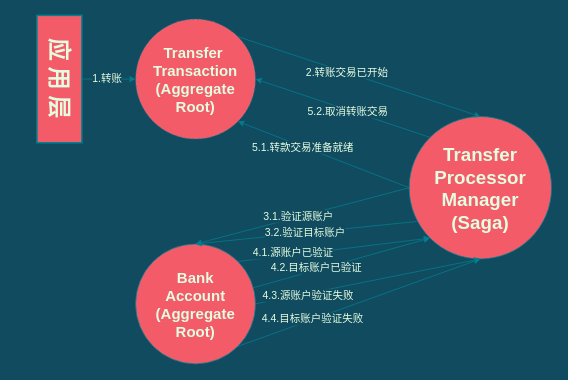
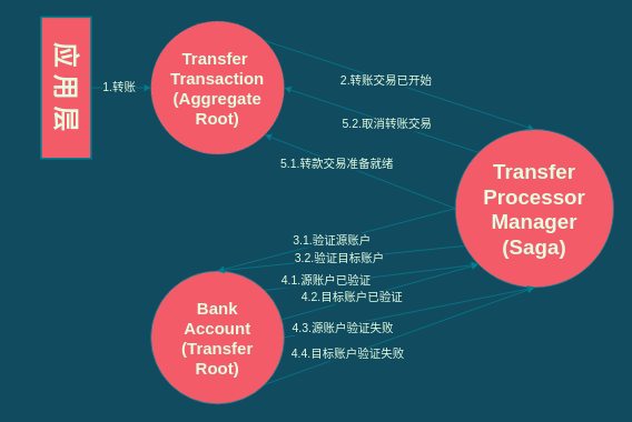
  <mxCell id="0" />
  <mxCell id="1" parent="0" />
- <mxCell id="2" value="Bank&lt;br style=&quot;font-size: 20px&quot;&gt;Account&lt;br style=&quot;font-size: 20px&quot;&gt;(Aggregate&lt;br&gt;Root)" style="ellipse;whiteSpace=wrap;html=1;aspect=fixed;fillColor=#F45B69;strokeColor=#028090;fontColor=#E4FDE1;fontSize=20;fontStyle=1;" vertex="1" parent="1"><mxGeometry x="180" y="325" width="160" height="160" as="geometry" /></mxCell>
+ <mxCell id="2" value="Bank&lt;br style=&quot;font-size: 20px&quot;&gt;Account&lt;br style=&quot;font-size: 20px&quot;&gt;(Transfer&lt;br&gt;Root)" style="ellipse;whiteSpace=wrap;html=1;aspect=fixed;fillColor=#F45B69;strokeColor=#028090;fontColor=#E4FDE1;fontSize=20;fontStyle=1;" vertex="1" parent="1"><mxGeometry x="180" y="325" width="160" height="160" as="geometry" /></mxCell>
  <mxCell id="3" value="Transfer&amp;nbsp;&lt;br style=&quot;font-size: 20px&quot;&gt;Transaction&lt;br style=&quot;font-size: 20px&quot;&gt;(Aggregate&lt;br&gt;Root)" style="ellipse;whiteSpace=wrap;html=1;aspect=fixed;fillColor=#F45B69;strokeColor=#028090;fontColor=#E4FDE1;fontSize=20;fontStyle=1;dashed=1;" vertex="1" parent="1"><mxGeometry x="180" y="25" width="160" height="160" as="geometry" /></mxCell>
  <mxCell id="4" value="" style="whiteSpace=wrap;html=1;direction=south;fontColor=#E4FDE1;fillColor=#F45B69;labelBorderColor=#FFC000;strokeWidth=2;strokeColor=#028090;" vertex="1" parent="1"><mxGeometry x="48.37" y="20" width="60" height="170" as="geometry" /></mxCell>
  <mxCell id="5" value="应 用 层" style="text;html=1;strokeColor=none;fillColor=none;align=center;verticalAlign=middle;whiteSpace=wrap;rotation=90;fontStyle=1;fontSize=30;fontColor=#E4FDE1;" vertex="1" parent="1"><mxGeometry x="20" y="95" width="116.75" height="20" as="geometry" /></mxCell>
  <mxCell id="6" value="Transfer&lt;br&gt;Processor&lt;br style=&quot;font-size: 25px&quot;&gt;Manager&lt;br style=&quot;font-size: 25px&quot;&gt;(Saga)" style="ellipse;whiteSpace=wrap;html=1;aspect=fixed;fillColor=#F45B69;strokeColor=#028090;fontColor=#E4FDE1;fontSize=25;fontStyle=1;" vertex="1" parent="1"><mxGeometry x="545" y="155" width="190" height="190" as="geometry" /></mxCell>
  <mxCell id="7" value="" style="endArrow=classic;html=1;fontSize=25;fontColor=#E4FDE1;entryX=0;entryY=0.5;entryDx=0;entryDy=0;exitX=0.5;exitY=0;exitDx=0;exitDy=0;strokeColor=#028090;labelBackgroundColor=#114B5F;" edge="1" parent="1" source="4" target="3"><mxGeometry width="50" height="50" relative="1" as="geometry"><mxPoint x="20" y="265" as="sourcePoint" /><mxPoint x="70" y="215" as="targetPoint" /></mxGeometry></mxCell>
  <mxCell id="8" value="1.转账" style="edgeLabel;html=1;align=center;verticalAlign=middle;resizable=0;points=[];fontSize=14;fontColor=#E4FDE1;fontStyle=0;labelBackgroundColor=#114B5F;" vertex="1" connectable="0" parent="7"><mxGeometry x="-0.082" y="1" relative="1" as="geometry"><mxPoint as="offset" /></mxGeometry></mxCell>
  <mxCell id="9" value="" style="endArrow=classic;html=1;fontSize=14;fontColor=#E4FDE1;exitX=1;exitY=0;exitDx=0;exitDy=0;strokeColor=#028090;entryX=0.5;entryY=0;entryDx=0;entryDy=0;labelBackgroundColor=#114B5F;" edge="1" parent="1" source="3" target="6"><mxGeometry width="50" height="50" relative="1" as="geometry"><mxPoint x="340" y="215" as="sourcePoint" /><mxPoint x="390" y="165" as="targetPoint" /></mxGeometry></mxCell>
  <mxCell id="10" value="&lt;span style=&quot;&quot;&gt;2.转账交易已开始&lt;/span&gt;" style="edgeLabel;html=1;align=center;verticalAlign=middle;resizable=0;points=[];fontSize=14;fontColor=#E4FDE1;labelBackgroundColor=#114B5F;" vertex="1" connectable="0" parent="9"><mxGeometry x="-0.296" y="-1" relative="1" as="geometry"><mxPoint x="31.03" y="8.95" as="offset" /></mxGeometry></mxCell>
  <mxCell id="11" value="" style="endArrow=classic;html=1;fontSize=14;fontColor=#E4FDE1;entryX=0.5;entryY=0;entryDx=0;entryDy=0;exitX=0;exitY=0.5;exitDx=0;exitDy=0;strokeColor=#028090;labelBackgroundColor=#114B5F;" edge="1" parent="1" source="6" target="2"><mxGeometry width="50" height="50" relative="1" as="geometry"><mxPoint x="550" y="445" as="sourcePoint" /><mxPoint x="600" y="395" as="targetPoint" /></mxGeometry></mxCell>
  <mxCell id="12" value="3.1.验证源账户" style="edgeLabel;html=1;align=center;verticalAlign=middle;resizable=0;points=[];fontSize=14;fontColor=#E4FDE1;labelBackgroundColor=#114B5F;" vertex="1" connectable="0" parent="11"><mxGeometry x="-0.182" y="3" relative="1" as="geometry"><mxPoint x="-32.15" y="3.41" as="offset" /></mxGeometry></mxCell>
  <mxCell id="13" value="" style="endArrow=classic;html=1;fontSize=14;fontColor=#E4FDE1;strokeColor=#028090;entryX=0;entryY=1;entryDx=0;entryDy=0;exitX=1;exitY=0;exitDx=0;exitDy=0;labelBackgroundColor=#114B5F;" edge="1" parent="1" source="2" target="6"><mxGeometry width="50" height="50" relative="1" as="geometry"><mxPoint x="331" y="367" as="sourcePoint" /><mxPoint x="565" y="285" as="targetPoint" /></mxGeometry></mxCell>
  <mxCell id="14" value="4.1.源账户已验证" style="edgeLabel;html=1;align=center;verticalAlign=middle;resizable=0;points=[];fontSize=14;fontColor=#E4FDE1;labelBackgroundColor=#114B5F;" vertex="1" connectable="0" parent="13"><mxGeometry x="-0.349" relative="1" as="geometry"><mxPoint x="-10.87" y="-1.76" as="offset" /></mxGeometry></mxCell>
  <mxCell id="15" value="" style="endArrow=classic;html=1;fontSize=14;fontColor=#E4FDE1;entryX=1;entryY=1;entryDx=0;entryDy=0;exitX=0;exitY=0.5;exitDx=0;exitDy=0;strokeColor=#028090;labelBackgroundColor=#114B5F;" edge="1" parent="1" source="6" target="3"><mxGeometry width="50" height="50" relative="1" as="geometry"><mxPoint x="180" y="295" as="sourcePoint" /><mxPoint x="230" y="245" as="targetPoint" /></mxGeometry></mxCell>
  <mxCell id="16" value="5.1.转款交易准备就绪" style="edgeLabel;html=1;align=center;verticalAlign=middle;resizable=0;points=[];fontSize=14;fontColor=#E4FDE1;labelBackgroundColor=#114B5F;" vertex="1" connectable="0" parent="15"><mxGeometry x="0.316" y="-1" relative="1" as="geometry"><mxPoint x="7.31" y="4.2" as="offset" /></mxGeometry></mxCell>
  <mxCell id="17" value="" style="endArrow=classic;html=1;fontSize=20;entryX=0.5;entryY=1;entryDx=0;entryDy=0;exitX=1;exitY=0.5;exitDx=0;exitDy=0;strokeColor=#028090;fontColor=#E4FDE1;labelBackgroundColor=#114B5F;" edge="1" parent="1" source="2" target="6"><mxGeometry width="50" height="50" relative="1" as="geometry"><mxPoint x="510" y="495" as="sourcePoint" /><mxPoint x="560" y="445" as="targetPoint" /></mxGeometry></mxCell>
  <mxCell id="18" value="4.3.源账户验证失败" style="edgeLabel;html=1;align=center;verticalAlign=middle;resizable=0;points=[];fontSize=14;fontColor=#E4FDE1;labelBackgroundColor=#114B5F;" vertex="1" connectable="0" parent="17"><mxGeometry x="-0.114" y="1" relative="1" as="geometry"><mxPoint x="-63.47" y="16.35" as="offset" /></mxGeometry></mxCell>
  <mxCell id="19" value="" style="endArrow=classic;html=1;strokeColor=#028090;fillColor=#F45B69;fontColor=#E4FDE1;exitX=0;exitY=0;exitDx=0;exitDy=0;entryX=1;entryY=0.5;entryDx=0;entryDy=0;labelBackgroundColor=#114B5F;" edge="1" parent="1" source="6" target="3"><mxGeometry width="50" height="50" relative="1" as="geometry"><mxPoint x="590" y="445" as="sourcePoint" /><mxPoint x="341" y="115" as="targetPoint" /></mxGeometry></mxCell>
  <mxCell id="20" value="5.2.取消转账交易" style="edgeLabel;html=1;align=center;verticalAlign=middle;resizable=0;points=[];fontSize=14;fontColor=#E4FDE1;labelBackgroundColor=#114B5F;" vertex="1" connectable="0" parent="19"><mxGeometry x="-0.116" relative="1" as="geometry"><mxPoint x="-7" as="offset" /></mxGeometry></mxCell>
  <mxCell id="21" value="" style="endArrow=classic;html=1;fontSize=20;entryX=0.5;entryY=0;entryDx=0;entryDy=0;strokeColor=#028090;fontColor=#E4FDE1;exitX=0.053;exitY=0.737;exitDx=0;exitDy=0;exitPerimeter=0;labelBackgroundColor=#114B5F;" edge="1" parent="1" source="6" target="2"><mxGeometry width="50" height="50" relative="1" as="geometry"><mxPoint x="326.569" y="471.569" as="sourcePoint" /><mxPoint x="555" y="335" as="targetPoint" /></mxGeometry></mxCell>
  <mxCell id="22" value="3.2.验证目标账户" style="edgeLabel;html=1;align=center;verticalAlign=middle;resizable=0;points=[];fontSize=14;fontColor=#E4FDE1;labelBackgroundColor=#114B5F;" vertex="1" connectable="0" parent="21"><mxGeometry x="-0.114" y="1" relative="1" as="geometry"><mxPoint x="-19.66" as="offset" /></mxGeometry></mxCell>
  <mxCell id="23" value="" style="endArrow=classic;html=1;fontSize=14;fontColor=#E4FDE1;exitX=0.988;exitY=0.363;exitDx=0;exitDy=0;strokeColor=#028090;entryX=0;entryY=1;entryDx=0;entryDy=0;exitPerimeter=0;labelBackgroundColor=#114B5F;" edge="1" parent="1" source="2" target="6"><mxGeometry width="50" height="50" relative="1" as="geometry"><mxPoint x="350" y="390.82" as="sourcePoint" /><mxPoint x="587" y="295" as="targetPoint" /></mxGeometry></mxCell>
  <mxCell id="24" value="4.2.目标账户已验证" style="edgeLabel;html=1;align=center;verticalAlign=middle;resizable=0;points=[];fontSize=14;fontColor=#E4FDE1;labelBackgroundColor=#114B5F;" vertex="1" connectable="0" parent="23"><mxGeometry x="-0.349" relative="1" as="geometry"><mxPoint x="6.05" y="-5.37" as="offset" /></mxGeometry></mxCell>
  <mxCell id="25" value="" style="endArrow=classic;html=1;fontSize=20;entryX=0.5;entryY=1;entryDx=0;entryDy=0;exitX=1;exitY=1;exitDx=0;exitDy=0;strokeColor=#028090;fontColor=#E4FDE1;labelBackgroundColor=#114B5F;" edge="1" parent="1" source="2" target="6"><mxGeometry width="50" height="50" relative="1" as="geometry"><mxPoint x="350" y="415" as="sourcePoint" /><mxPoint x="675" y="335" as="targetPoint" /></mxGeometry></mxCell>
  <mxCell id="26" value="4.4.目标账户验证失败" style="edgeLabel;html=1;align=center;verticalAlign=middle;resizable=0;points=[];fontSize=14;fontColor=#E4FDE1;labelBackgroundColor=#114B5F;" vertex="1" connectable="0" parent="25"><mxGeometry x="-0.114" y="1" relative="1" as="geometry"><mxPoint x="-43.76" y="14.94" as="offset" /></mxGeometry></mxCell>
